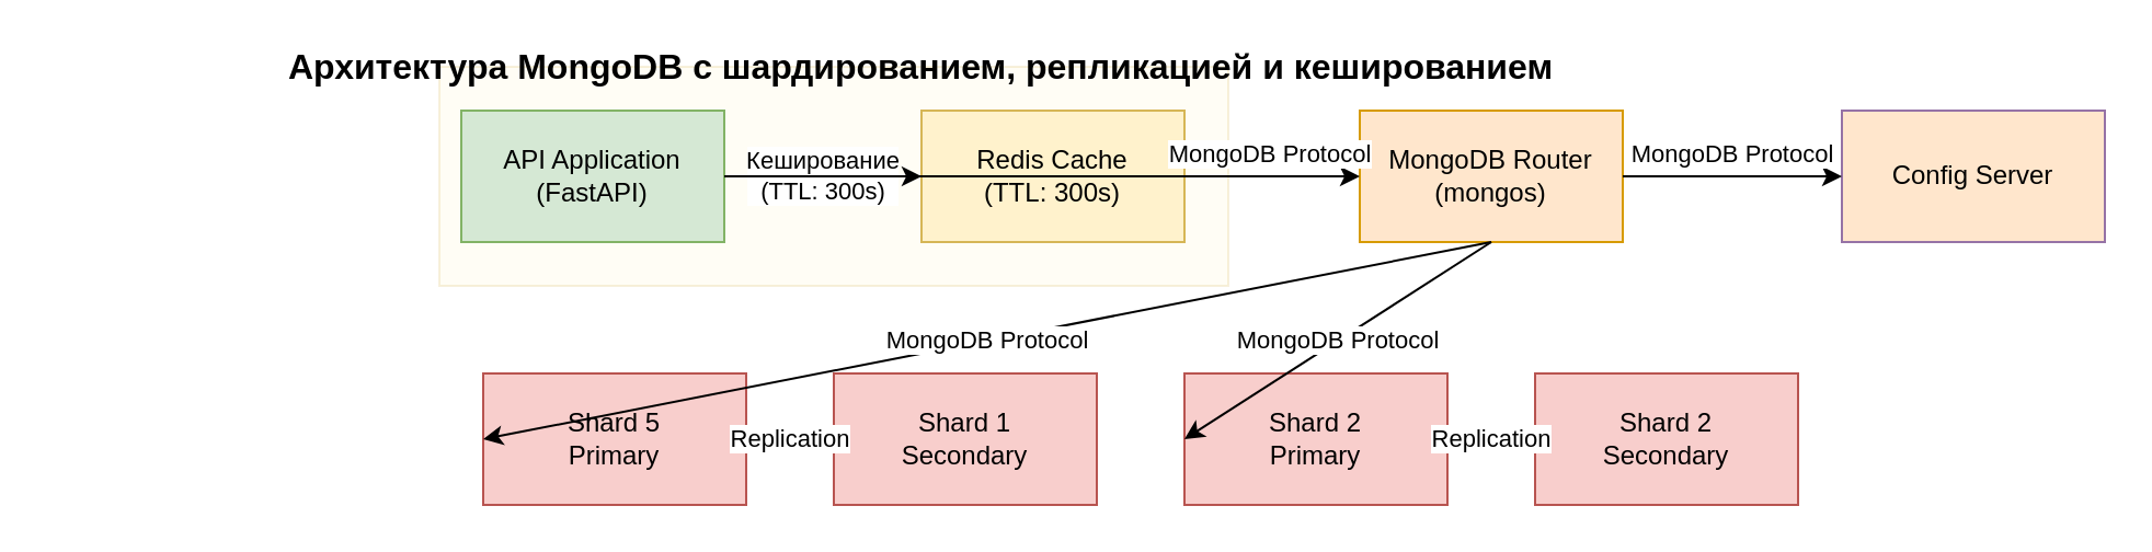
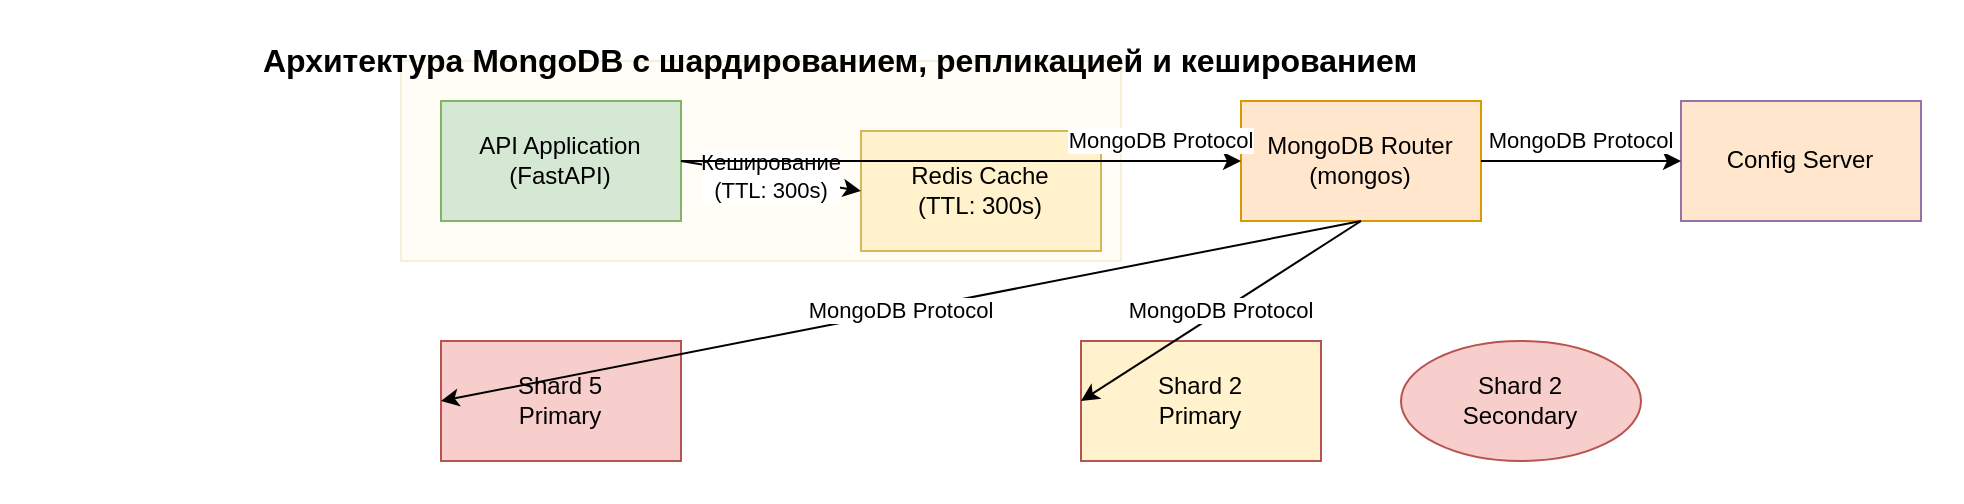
  <mxCell id="0" />
  <mxCell id="1" parent="0" />
  <mxCell id="2" value="" style="rounded=0;whiteSpace=wrap;html=1;fillColor=#fff2cc;strokeColor=#d6b656;opacity=20;" parent="1" vertex="1"><mxGeometry x="200" y="30" width="360" height="100" as="geometry" /></mxCell>
- <mxCell id="3" value="API Application&#10;(FastAPI)" style="rounded=0;whiteSpace=wrap;html=1;fillColor=#d5e8d4;strokeColor=#82b366;" parent="1" vertex="1"><mxGeometry x="210" y="50" width="120" height="60" as="geometry" /></mxCell>
- <mxCell id="4" value="Redis Cache&#10;(TTL: 300s)" style="rounded=0;whiteSpace=wrap;html=1;fillColor=#fff2cc;strokeColor=#d6b656;" parent="1" vertex="1"><mxGeometry x="420" y="50" width="120" height="60" as="geometry" /></mxCell>
+ <mxCell id="3" value="API Application&#10;(FastAPI)" style="rounded=0;whiteSpace=wrap;html=1;fillColor=#d5e8d4;strokeColor=#82b366;" parent="1" vertex="1"><mxGeometry x="220" y="50" width="120" height="60" as="geometry" /></mxCell>
+ <mxCell id="4" value="Redis Cache&#10;(TTL: 300s)" style="rounded=0;whiteSpace=wrap;html=1;fillColor=#fff2cc;strokeColor=#d6b656;" parent="1" vertex="1"><mxGeometry x="430" y="65" width="120" height="60" as="geometry" /></mxCell>
  <mxCell id="5" value="MongoDB Router&#10;(mongos)" style="rounded=0;whiteSpace=wrap;html=1;fillColor=#ffe6cc;strokeColor=#d79b00;" parent="1" vertex="1"><mxGeometry x="620" y="50" width="120" height="60" as="geometry" /></mxCell>
  <mxCell id="6" value="Config Server" style="rounded=0;whiteSpace=wrap;html=1;fillColor=#ffe6cc;strokeColor=#9673a6;" parent="1" vertex="1"><mxGeometry x="840" y="50" width="120" height="60" as="geometry" /></mxCell>
  <mxCell id="7" value="Shard 5&#10;Primary" style="rounded=0;whiteSpace=wrap;html=1;fillColor=#f8cecc;strokeColor=#b85450;" parent="1" vertex="1"><mxGeometry x="220" y="170" width="120" height="60" as="geometry" /></mxCell>
- <mxCell id="8" value="Shard 1&#10;Secondary" style="rounded=0;whiteSpace=wrap;html=1;fillColor=#f8cecc;strokeColor=#b85450;" parent="1" vertex="1"><mxGeometry x="380" y="170" width="120" height="60" as="geometry" /></mxCell>
- <mxCell id="9" value="Shard 2&#10;Primary" style="rounded=0;whiteSpace=wrap;html=1;fillColor=#f8cecc;strokeColor=#b85450;" parent="1" vertex="1"><mxGeometry x="540" y="170" width="120" height="60" as="geometry" /></mxCell>
- <mxCell id="10" value="Shard 2&#10;Secondary" style="rounded=0;whiteSpace=wrap;html=1;fillColor=#f8cecc;strokeColor=#b85450;" parent="1" vertex="1"><mxGeometry x="700" y="170" width="120" height="60" as="geometry" /></mxCell>
+ <mxCell id="9" value="Shard 2&#10;Primary" style="rounded=0;whiteSpace=wrap;html=1;fillColor=#fff2cc;strokeColor=#b85450;" parent="1" vertex="1"><mxGeometry x="540" y="170" width="120" height="60" as="geometry" /></mxCell>
+ <mxCell id="10" value="Shard 2&#10;Secondary" style="ellipse;whiteSpace=wrap;html=1;fillColor=#f8cecc;strokeColor=#b85450;" parent="1" vertex="1"><mxGeometry x="700" y="170" width="120" height="60" as="geometry" /></mxCell>
  <mxCell id="11" value="Кеширование&#10;(TTL: 300s)" style="endArrow=classic;html=1;rounded=0;exitX=1;exitY=0.5;entryX=0;entryY=0.5;" parent="1" source="3" target="4" edge="1"><mxGeometry relative="1" as="geometry" /></mxCell>
  <mxCell id="12" value="MongoDB Protocol" style="endArrow=classic;html=1;rounded=0;exitX=1;exitY=0.5;entryX=0;entryY=0.5;" parent="1" source="3" target="5" edge="1"><mxGeometry x="0.714" y="10" relative="1" as="geometry"><mxPoint as="offset" /></mxGeometry></mxCell>
  <mxCell id="13" value="MongoDB Protocol" style="endArrow=classic;html=1;rounded=0;exitX=1;exitY=0.5;entryX=0;entryY=0.5;" parent="1" source="5" target="6" edge="1"><mxGeometry y="10" relative="1" as="geometry"><mxPoint as="offset" /></mxGeometry></mxCell>
  <mxCell id="14" value="MongoDB Protocol" style="endArrow=classic;html=1;rounded=0;exitX=0.5;exitY=1;entryX=0;entryY=0.5;" parent="1" source="5" target="7" edge="1"><mxGeometry relative="1" as="geometry" /></mxCell>
  <mxCell id="15" value="MongoDB Protocol" style="endArrow=classic;html=1;rounded=0;exitX=0.5;exitY=1;entryX=0;entryY=0.5;" parent="1" source="5" target="9" edge="1"><mxGeometry relative="1" as="geometry" /></mxCell>
- <mxCell id="16" value="Replication" style="endArrow=classic;html=1;rounded=0;exitX=1;exitY=0.5;entryX=0;entryY=0.5;dashed=1;" parent="1" source="7" target="8" edge="1"><mxGeometry relative="1" as="geometry" /></mxCell>
- <mxCell id="17" value="Replication" style="endArrow=classic;html=1;rounded=0;exitX=1;exitY=0.5;entryX=0;entryY=0.5;dashed=1;" parent="1" source="9" target="10" edge="1"><mxGeometry relative="1" as="geometry" /></mxCell>
  <mxCell id="18" value="Архитектура MongoDB с шардированием, репликацией и кешированием" style="text;html=1;strokeColor=none;fillColor=none;align=center;verticalAlign=middle;whiteSpace=wrap;rounded=0;fontSize=16;fontStyle=1" parent="1" vertex="1"><mxGeometry x="20" y="20" width="800" height="20" as="geometry" /></mxCell>
